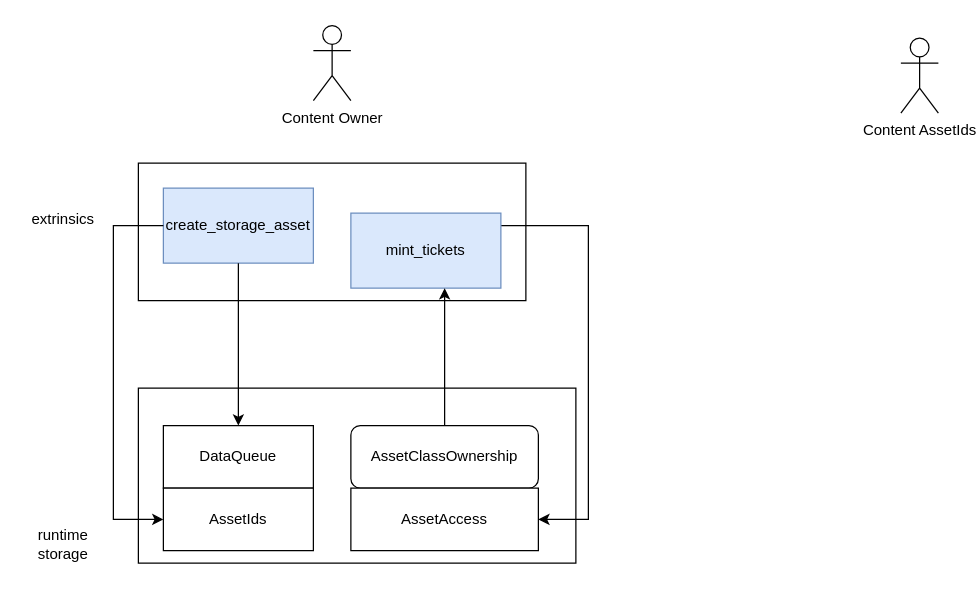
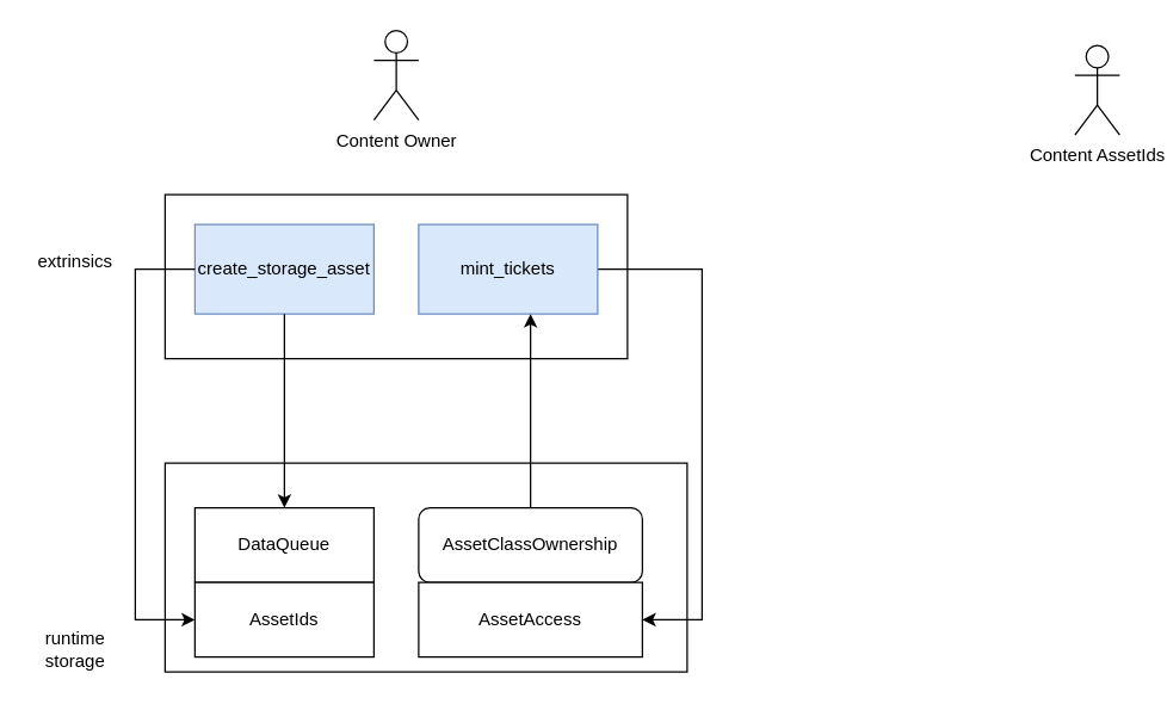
  <mxCell id="0" />
  <mxCell id="1" parent="0" />
  <mxCell id="2" value="" style="rounded=0;whiteSpace=wrap;html=1;" vertex="1" parent="1"><mxGeometry x="110" y="130" width="310" height="110" as="geometry" /></mxCell>
  <mxCell id="3" value="Content Owner" style="shape=umlActor;verticalLabelPosition=bottom;verticalAlign=top;html=1;outlineConnect=0;" vertex="1" parent="1"><mxGeometry x="250" y="20" width="30" height="60" as="geometry" /></mxCell>
  <mxCell id="4" value="create_storage_asset" style="rounded=0;whiteSpace=wrap;html=1;fillColor=#dae8fc;strokeColor=#6c8ebf;" vertex="1" parent="1"><mxGeometry x="130" y="150" width="120" height="60" as="geometry" /></mxCell>
  <mxCell id="5" value="" style="rounded=0;whiteSpace=wrap;html=1;" vertex="1" parent="1"><mxGeometry x="110" y="310" width="350" height="140" as="geometry" /></mxCell>
  <mxCell id="6" value="runtime storage" style="text;html=1;strokeColor=none;fillColor=none;align=center;verticalAlign=middle;whiteSpace=wrap;rounded=0;" vertex="1" parent="1"><mxGeometry x="20" y="420" width="60" height="30" as="geometry" /></mxCell>
  <mxCell id="7" value="extrinsics" style="text;html=1;strokeColor=none;fillColor=none;align=center;verticalAlign=middle;whiteSpace=wrap;rounded=0;" vertex="1" parent="1"><mxGeometry x="20" y="160" width="60" height="30" as="geometry" /></mxCell>
  <mxCell id="8" value="DataQueue" style="rounded=0;whiteSpace=wrap;html=1;" vertex="1" parent="1"><mxGeometry x="130" y="340" width="120" height="50" as="geometry" /></mxCell>
  <mxCell id="9" style="edgeStyle=orthogonalEdgeStyle;rounded=0;orthogonalLoop=1;jettySize=auto;html=1;" edge="1" parent="1" source="4" target="8"><mxGeometry relative="1" as="geometry" /></mxCell>
  <mxCell id="10" style="edgeStyle=orthogonalEdgeStyle;rounded=0;orthogonalLoop=1;jettySize=auto;html=1;entryX=1;entryY=0.5;entryDx=0;entryDy=0;" edge="1" parent="1" source="11" target="16"><mxGeometry relative="1" as="geometry"><Array as="points"><mxPoint x="470" y="180" /><mxPoint x="470" y="415" /></Array></mxGeometry></mxCell>
- <mxCell id="11" value="mint_tickets" style="rounded=0;whiteSpace=wrap;html=1;fillColor=#dae8fc;strokeColor=#6c8ebf;" vertex="1" parent="1"><mxGeometry x="280" y="170" width="120" height="60" as="geometry" /></mxCell>
+ <mxCell id="11" value="mint_tickets" style="rounded=0;whiteSpace=wrap;html=1;fillColor=#dae8fc;strokeColor=#6c8ebf;" vertex="1" parent="1"><mxGeometry x="280" y="150" width="120" height="60" as="geometry" /></mxCell>
  <mxCell id="12" style="edgeStyle=orthogonalEdgeStyle;rounded=0;orthogonalLoop=1;jettySize=auto;html=1;" edge="1" parent="1" source="13" target="11"><mxGeometry relative="1" as="geometry"><Array as="points"><mxPoint x="340" y="340" /><mxPoint x="340" y="340" /></Array></mxGeometry></mxCell>
  <mxCell id="13" value="AssetClassOwnership" style="whiteSpace=wrap;html=1;rounded=1;" vertex="1" parent="1"><mxGeometry x="280" y="340" width="150" height="50" as="geometry" /></mxCell>
  <mxCell id="14" style="edgeStyle=orthogonalEdgeStyle;rounded=0;orthogonalLoop=1;jettySize=auto;html=1;entryX=0;entryY=0.5;entryDx=0;entryDy=0;exitX=0;exitY=0.5;exitDx=0;exitDy=0;" edge="1" parent="1" source="4" target="15"><mxGeometry relative="1" as="geometry"><Array as="points"><mxPoint x="90" y="180" /><mxPoint x="90" y="415" /></Array></mxGeometry></mxCell>
  <mxCell id="15" value="AssetIds" style="rounded=0;whiteSpace=wrap;html=1;" vertex="1" parent="1"><mxGeometry x="130" y="390" width="120" height="50" as="geometry" /></mxCell>
  <mxCell id="16" value="AssetAccess" style="rounded=0;whiteSpace=wrap;html=1;" vertex="1" parent="1"><mxGeometry x="280" y="390" width="150" height="50" as="geometry" /></mxCell>
  <mxCell id="17" value="Content AssetIds" style="shape=umlActor;verticalLabelPosition=bottom;verticalAlign=top;html=1;outlineConnect=0;" vertex="1" parent="1"><mxGeometry x="720" y="30" width="30" height="60" as="geometry" /></mxCell>
